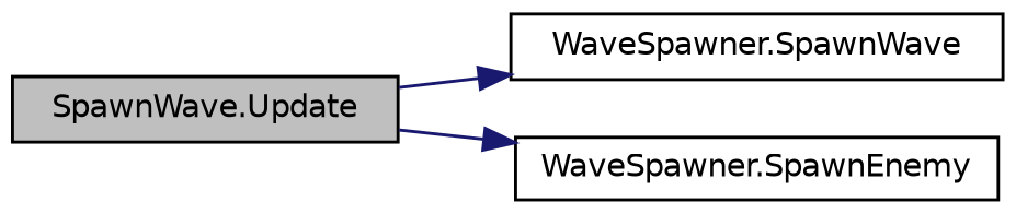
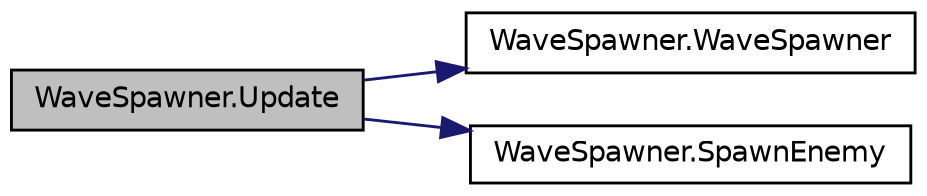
  digraph {
    rankdir=LR
    node [color=black fillcolor=white fontname=Helvetica fontsize=10 shape=record style=filled]
    edge [color=midnightblue fontname=Helvetica fontsize=10 labelfontname=Helvetica labelfontsize=10 style=solid]
-   n1 [fillcolor=grey75 fontcolor=black height=0.2 label="SpawnWave.Update" width=0.4]
-   n2 [height=0.2 label="WaveSpawner.SpawnWave" width=0.4]
+   n1 [fillcolor=grey75 fontcolor=black height=0.2 label="WaveSpawner.Update" width=0.4]
+   n2 [height=0.2 label="WaveSpawner.WaveSpawner" width=0.4]
    n3 [height=0.2 label="WaveSpawner.SpawnEnemy" width=0.4]
    n1 -> n2
    n1 -> n3
  }
